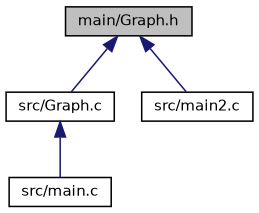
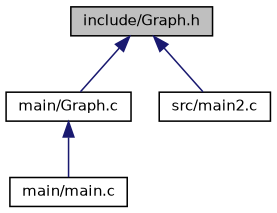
  digraph {
    node [color=black fillcolor=white fontname=Helvetica fontsize=10 shape=record style=filled]
    edge [color=midnightblue dir=back fontname=Helvetica fontsize=10 labelfontname=Helvetica labelfontsize=10 style=solid]
-   n1 [fillcolor=grey75 fontcolor=black height=0.2 label="main/Graph.h" width=0.4]
-   n2 [height=0.2 label="src/Graph.c" width=0.4]
+   n1 [fillcolor=grey75 fontcolor=black height=0.2 label="include/Graph.h" width=0.4]
+   n2 [height=0.2 label="main/Graph.c" width=0.4]
    n3 [height=0.2 label="src/main2.c" width=0.4]
-   n4 [height=0.2 label="src/main.c" width=0.4]
+   n4 [height=0.2 label="main/main.c" width=0.4]
    n1 -> n2
    n1 -> n3
    n2 -> n4
  }
